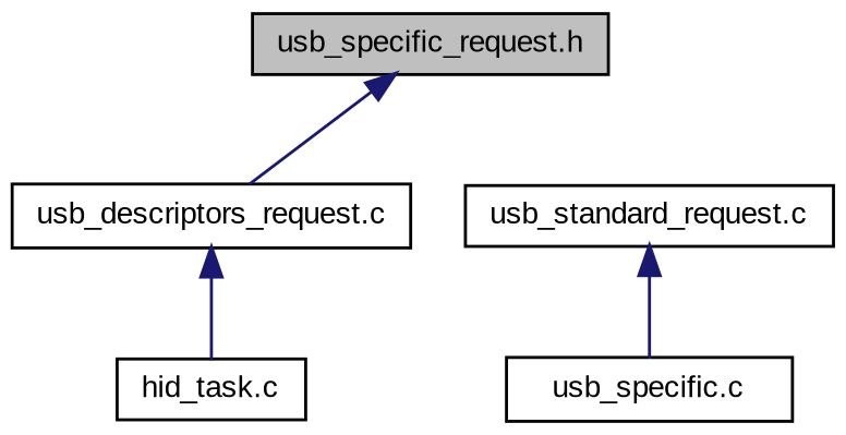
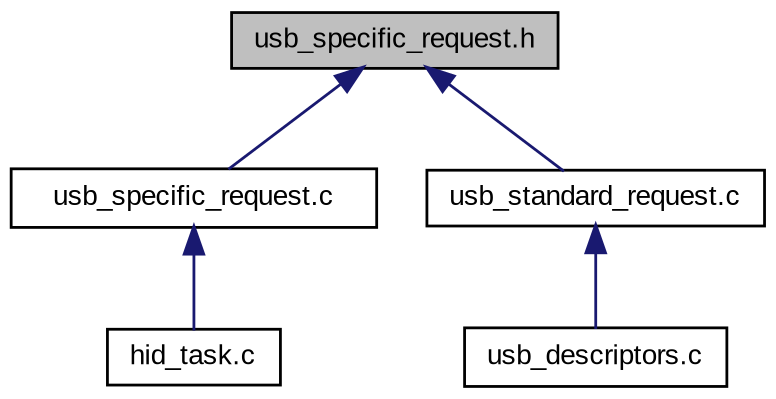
  digraph {
    fontname="Liberation Sans"
    node [color=black fillcolor=white fontname="Liberation Sans" fontsize=10 shape=record style=filled]
    edge [color=midnightblue dir=back fontname="Liberation Sans" fontsize=10 labelfontname="FreeSans.ttf" labelfontsize=10 style=solid]
    n1 [fillcolor=grey75 fontcolor=black height=0.2 label="usb_specific_request.h" width=0.4]
-   n2 [height=0.2 label="usb_descriptors_request.c" width=0.4]
+   n2 [height=0.2 label="usb_specific_request.c" width=0.4]
    n3 [height=0.2 label="usb_standard_request.c" width=0.4]
    n4 [height=0.2 label="hid_task.c" width=0.4]
-   n5 [height=0.2 label="usb_specific.c" width=0.4]
+   n5 [height=0.2 label="usb_descriptors.c" width=0.4]
    n1 -> n2
+   n1 -> n3
    n2 -> n4
    n3 -> n5
  }
